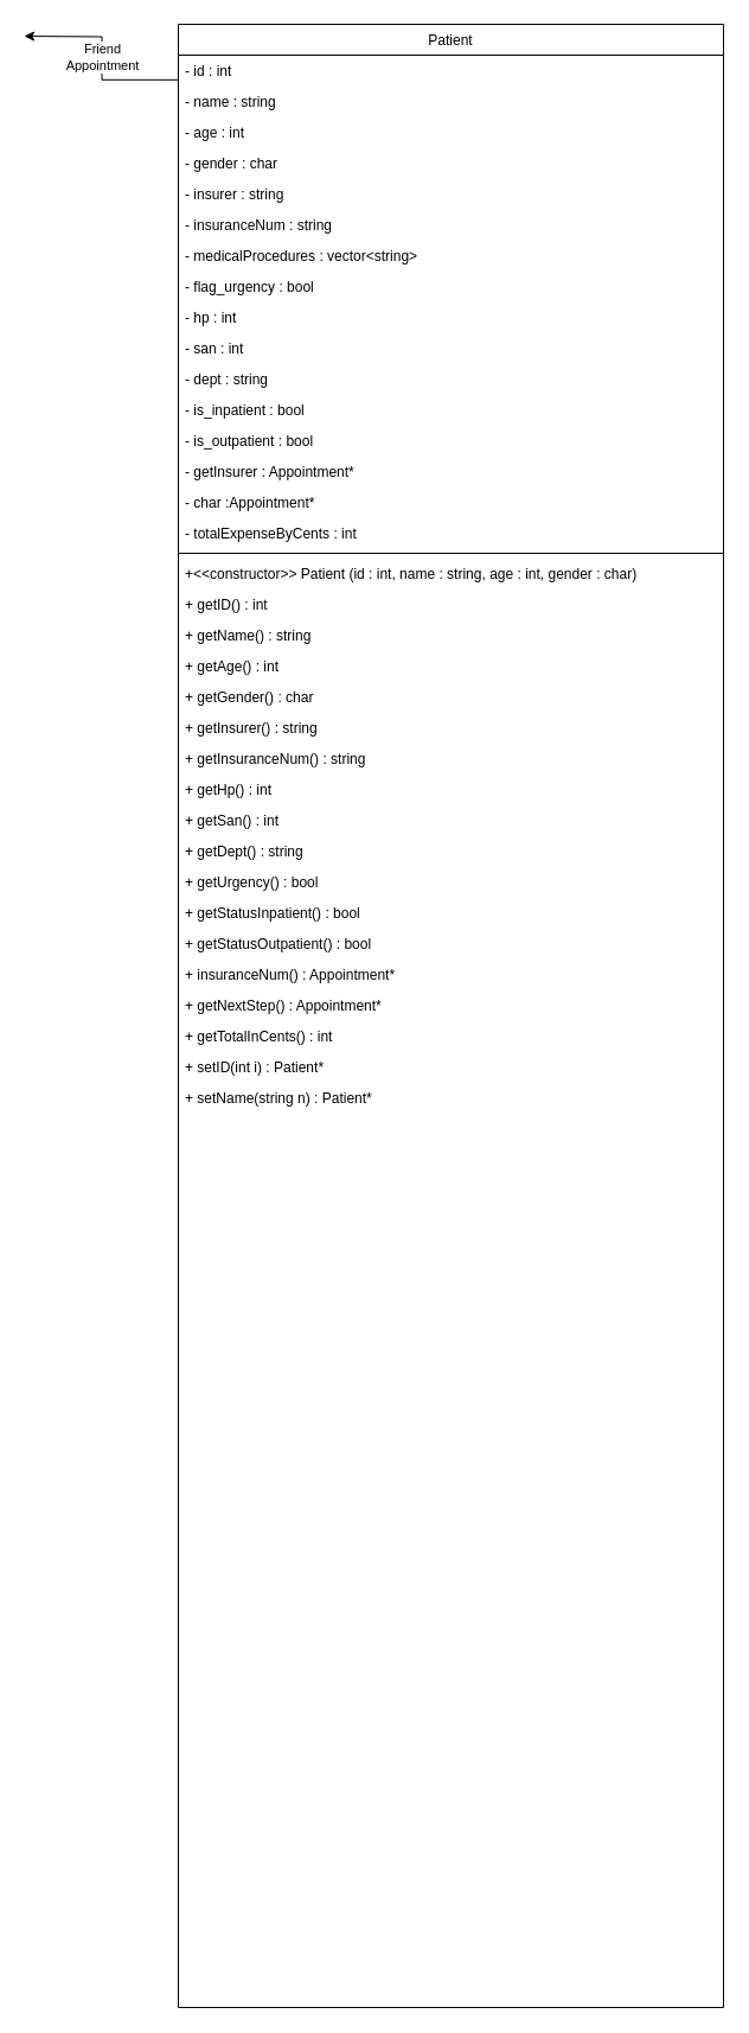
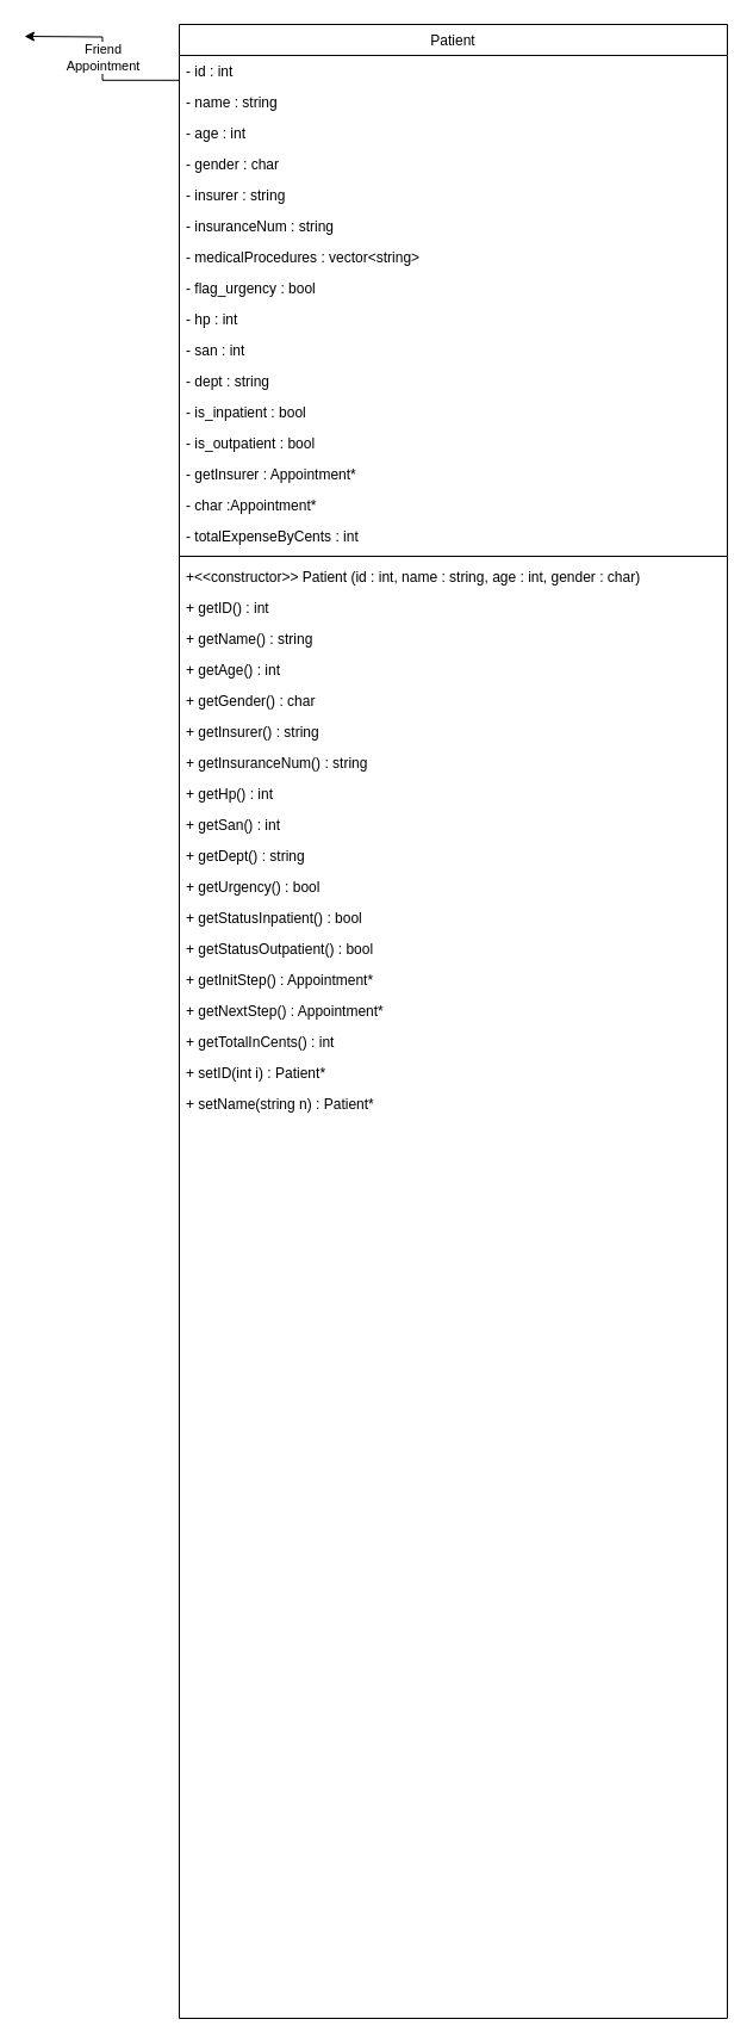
  <mxCell id="0" />
  <mxCell id="1" parent="0" />
  <mxCell id="2" value="&lt;div&gt;Friend &lt;br&gt;&lt;/div&gt;&lt;div&gt;Appointment&lt;br&gt;&lt;/div&gt;" style="edgeStyle=orthogonalEdgeStyle;rounded=0;orthogonalLoop=1;jettySize=auto;html=1;exitX=0;exitY=0.028;exitDx=0;exitDy=0;exitPerimeter=0;" edge="1" parent="1" source="3"><mxGeometry relative="1" as="geometry"><mxPoint x="20" y="30" as="targetPoint" /></mxGeometry></mxCell>
  <mxCell id="3" value="Patient" style="swimlane;fontStyle=0;align=center;verticalAlign=top;childLayout=stackLayout;horizontal=1;startSize=26;horizontalStack=0;resizeParent=1;resizeLast=0;collapsible=1;marginBottom=0;rounded=0;shadow=0;strokeWidth=1;" vertex="1" parent="1"><mxGeometry x="150" y="20" width="460" height="1672" as="geometry"><mxRectangle x="550" y="140" width="160" height="26" as="alternateBounds" /></mxGeometry></mxCell>
  <mxCell id="4" value="- id : int" style="text;align=left;verticalAlign=top;spacingLeft=4;spacingRight=4;overflow=hidden;rotatable=0;points=[[0,0.5],[1,0.5]];portConstraint=eastwest;" vertex="1" parent="3"><mxGeometry y="26" width="460" height="26" as="geometry" /></mxCell>
  <mxCell id="5" value="- name : string" style="text;align=left;verticalAlign=top;spacingLeft=4;spacingRight=4;overflow=hidden;rotatable=0;points=[[0,0.5],[1,0.5]];portConstraint=eastwest;" vertex="1" parent="3"><mxGeometry y="52" width="460" height="26" as="geometry" /></mxCell>
  <mxCell id="6" value="- age : int" style="text;align=left;verticalAlign=top;spacingLeft=4;spacingRight=4;overflow=hidden;rotatable=0;points=[[0,0.5],[1,0.5]];portConstraint=eastwest;" vertex="1" parent="3"><mxGeometry y="78" width="460" height="26" as="geometry" /></mxCell>
  <mxCell id="7" value="- gender : char" style="text;align=left;verticalAlign=top;spacingLeft=4;spacingRight=4;overflow=hidden;rotatable=0;points=[[0,0.5],[1,0.5]];portConstraint=eastwest;" vertex="1" parent="3"><mxGeometry y="104" width="460" height="26" as="geometry" /></mxCell>
  <mxCell id="8" value="- insurer : string" style="text;align=left;verticalAlign=top;spacingLeft=4;spacingRight=4;overflow=hidden;rotatable=0;points=[[0,0.5],[1,0.5]];portConstraint=eastwest;" vertex="1" parent="3"><mxGeometry y="130" width="460" height="26" as="geometry" /></mxCell>
  <mxCell id="9" value="- insuranceNum : string" style="text;align=left;verticalAlign=top;spacingLeft=4;spacingRight=4;overflow=hidden;rotatable=0;points=[[0,0.5],[1,0.5]];portConstraint=eastwest;" vertex="1" parent="3"><mxGeometry y="156" width="460" height="26" as="geometry" /></mxCell>
  <mxCell id="10" value="- medicalProcedures : vector&lt;string&gt;" style="text;align=left;verticalAlign=top;spacingLeft=4;spacingRight=4;overflow=hidden;rotatable=0;points=[[0,0.5],[1,0.5]];portConstraint=eastwest;" vertex="1" parent="3"><mxGeometry y="182" width="460" height="26" as="geometry" /></mxCell>
  <mxCell id="11" value="- flag_urgency : bool" style="text;align=left;verticalAlign=top;spacingLeft=4;spacingRight=4;overflow=hidden;rotatable=0;points=[[0,0.5],[1,0.5]];portConstraint=eastwest;" vertex="1" parent="3"><mxGeometry y="208" width="460" height="26" as="geometry" /></mxCell>
  <mxCell id="12" value="- hp : int" style="text;align=left;verticalAlign=top;spacingLeft=4;spacingRight=4;overflow=hidden;rotatable=0;points=[[0,0.5],[1,0.5]];portConstraint=eastwest;" vertex="1" parent="3"><mxGeometry y="234" width="460" height="26" as="geometry" /></mxCell>
  <mxCell id="13" value="- san : int" style="text;align=left;verticalAlign=top;spacingLeft=4;spacingRight=4;overflow=hidden;rotatable=0;points=[[0,0.5],[1,0.5]];portConstraint=eastwest;" vertex="1" parent="3"><mxGeometry y="260" width="460" height="26" as="geometry" /></mxCell>
  <mxCell id="14" value="- dept : string" style="text;align=left;verticalAlign=top;spacingLeft=4;spacingRight=4;overflow=hidden;rotatable=0;points=[[0,0.5],[1,0.5]];portConstraint=eastwest;" vertex="1" parent="3"><mxGeometry y="286" width="460" height="26" as="geometry" /></mxCell>
  <mxCell id="15" value="- is_inpatient : bool" style="text;align=left;verticalAlign=top;spacingLeft=4;spacingRight=4;overflow=hidden;rotatable=0;points=[[0,0.5],[1,0.5]];portConstraint=eastwest;" vertex="1" parent="3"><mxGeometry y="312" width="460" height="26" as="geometry" /></mxCell>
  <mxCell id="16" value="- is_outpatient : bool" style="text;align=left;verticalAlign=top;spacingLeft=4;spacingRight=4;overflow=hidden;rotatable=0;points=[[0,0.5],[1,0.5]];portConstraint=eastwest;" vertex="1" parent="3"><mxGeometry y="338" width="460" height="26" as="geometry" /></mxCell>
  <mxCell id="17" value="- getInsurer : Appointment*" style="text;align=left;verticalAlign=top;spacingLeft=4;spacingRight=4;overflow=hidden;rotatable=0;points=[[0,0.5],[1,0.5]];portConstraint=eastwest;" vertex="1" parent="3"><mxGeometry y="364" width="460" height="26" as="geometry" /></mxCell>
  <mxCell id="18" value="- char :Appointment*" style="text;align=left;verticalAlign=top;spacingLeft=4;spacingRight=4;overflow=hidden;rotatable=0;points=[[0,0.5],[1,0.5]];portConstraint=eastwest;" vertex="1" parent="3"><mxGeometry y="390" width="460" height="26" as="geometry" /></mxCell>
  <mxCell id="19" value="- totalExpenseByCents : int" style="text;align=left;verticalAlign=top;spacingLeft=4;spacingRight=4;overflow=hidden;rotatable=0;points=[[0,0.5],[1,0.5]];portConstraint=eastwest;" vertex="1" parent="3"><mxGeometry y="416" width="460" height="26" as="geometry" /></mxCell>
  <mxCell id="20" value="" style="line;html=1;strokeWidth=1;align=left;verticalAlign=middle;spacingTop=-1;spacingLeft=3;spacingRight=3;rotatable=0;labelPosition=right;points=[];portConstraint=eastwest;" vertex="1" parent="3"><mxGeometry y="442" width="460" height="8" as="geometry" /></mxCell>
  <mxCell id="21" value="+&lt;&lt;constructor&gt;&gt; Patient (id : int, name : string, age : int, gender : char)" style="text;align=left;verticalAlign=top;spacingLeft=4;spacingRight=4;overflow=hidden;rotatable=0;points=[[0,0.5],[1,0.5]];portConstraint=eastwest;" vertex="1" parent="3"><mxGeometry y="450" width="460" height="26" as="geometry" /></mxCell>
  <mxCell id="22" value="+ getID() : int" style="text;align=left;verticalAlign=top;spacingLeft=4;spacingRight=4;overflow=hidden;rotatable=0;points=[[0,0.5],[1,0.5]];portConstraint=eastwest;" vertex="1" parent="3"><mxGeometry y="476" width="460" height="26" as="geometry" /></mxCell>
  <mxCell id="23" value="+ getName() : string" style="text;align=left;verticalAlign=top;spacingLeft=4;spacingRight=4;overflow=hidden;rotatable=0;points=[[0,0.5],[1,0.5]];portConstraint=eastwest;" vertex="1" parent="3"><mxGeometry y="502" width="460" height="26" as="geometry" /></mxCell>
  <mxCell id="24" value="+ getAge() : int" style="text;align=left;verticalAlign=top;spacingLeft=4;spacingRight=4;overflow=hidden;rotatable=0;points=[[0,0.5],[1,0.5]];portConstraint=eastwest;" vertex="1" parent="3"><mxGeometry y="528" width="460" height="26" as="geometry" /></mxCell>
  <mxCell id="25" value="+ getGender() : char" style="text;align=left;verticalAlign=top;spacingLeft=4;spacingRight=4;overflow=hidden;rotatable=0;points=[[0,0.5],[1,0.5]];portConstraint=eastwest;" vertex="1" parent="3"><mxGeometry y="554" width="460" height="26" as="geometry" /></mxCell>
  <mxCell id="26" value="+ getInsurer() : string" style="text;align=left;verticalAlign=top;spacingLeft=4;spacingRight=4;overflow=hidden;rotatable=0;points=[[0,0.5],[1,0.5]];portConstraint=eastwest;" vertex="1" parent="3"><mxGeometry y="580" width="460" height="26" as="geometry" /></mxCell>
  <mxCell id="27" value="+ getInsuranceNum() : string" style="text;align=left;verticalAlign=top;spacingLeft=4;spacingRight=4;overflow=hidden;rotatable=0;points=[[0,0.5],[1,0.5]];portConstraint=eastwest;" vertex="1" parent="3"><mxGeometry y="606" width="460" height="26" as="geometry" /></mxCell>
  <mxCell id="28" value="+ getHp() : int" style="text;align=left;verticalAlign=top;spacingLeft=4;spacingRight=4;overflow=hidden;rotatable=0;points=[[0,0.5],[1,0.5]];portConstraint=eastwest;" vertex="1" parent="3"><mxGeometry y="632" width="460" height="26" as="geometry" /></mxCell>
  <mxCell id="29" value="+ getSan() : int" style="text;align=left;verticalAlign=top;spacingLeft=4;spacingRight=4;overflow=hidden;rotatable=0;points=[[0,0.5],[1,0.5]];portConstraint=eastwest;" vertex="1" parent="3"><mxGeometry y="658" width="460" height="26" as="geometry" /></mxCell>
  <mxCell id="30" value="+ getDept() : string" style="text;align=left;verticalAlign=top;spacingLeft=4;spacingRight=4;overflow=hidden;rotatable=0;points=[[0,0.5],[1,0.5]];portConstraint=eastwest;" vertex="1" parent="3"><mxGeometry y="684" width="460" height="26" as="geometry" /></mxCell>
  <mxCell id="31" value="+ getUrgency() : bool" style="text;align=left;verticalAlign=top;spacingLeft=4;spacingRight=4;overflow=hidden;rotatable=0;points=[[0,0.5],[1,0.5]];portConstraint=eastwest;" vertex="1" parent="3"><mxGeometry y="710" width="460" height="26" as="geometry" /></mxCell>
  <mxCell id="32" value="+ getStatusInpatient() : bool" style="text;align=left;verticalAlign=top;spacingLeft=4;spacingRight=4;overflow=hidden;rotatable=0;points=[[0,0.5],[1,0.5]];portConstraint=eastwest;" vertex="1" parent="3"><mxGeometry y="736" width="460" height="26" as="geometry" /></mxCell>
  <mxCell id="33" value="+ getStatusOutpatient() : bool" style="text;align=left;verticalAlign=top;spacingLeft=4;spacingRight=4;overflow=hidden;rotatable=0;points=[[0,0.5],[1,0.5]];portConstraint=eastwest;" vertex="1" parent="3"><mxGeometry y="762" width="460" height="26" as="geometry" /></mxCell>
- <mxCell id="34" value="+ insuranceNum() : Appointment*" style="text;align=left;verticalAlign=top;spacingLeft=4;spacingRight=4;overflow=hidden;rotatable=0;points=[[0,0.5],[1,0.5]];portConstraint=eastwest;" vertex="1" parent="3"><mxGeometry y="788" width="460" height="26" as="geometry" /></mxCell>
+ <mxCell id="34" value="+ getInitStep() : Appointment*" style="text;align=left;verticalAlign=top;spacingLeft=4;spacingRight=4;overflow=hidden;rotatable=0;points=[[0,0.5],[1,0.5]];portConstraint=eastwest;" vertex="1" parent="3"><mxGeometry y="788" width="460" height="26" as="geometry" /></mxCell>
  <mxCell id="35" value="+ getNextStep() : Appointment*" style="text;align=left;verticalAlign=top;spacingLeft=4;spacingRight=4;overflow=hidden;rotatable=0;points=[[0,0.5],[1,0.5]];portConstraint=eastwest;" vertex="1" parent="3"><mxGeometry y="814" width="460" height="26" as="geometry" /></mxCell>
  <mxCell id="36" value="+ getTotalInCents() : int" style="text;align=left;verticalAlign=top;spacingLeft=4;spacingRight=4;overflow=hidden;rotatable=0;points=[[0,0.5],[1,0.5]];portConstraint=eastwest;" vertex="1" parent="3"><mxGeometry y="840" width="460" height="26" as="geometry" /></mxCell>
  <mxCell id="37" value="+ setID(int i) : Patient*" style="text;align=left;verticalAlign=top;spacingLeft=4;spacingRight=4;overflow=hidden;rotatable=0;points=[[0,0.5],[1,0.5]];portConstraint=eastwest;" vertex="1" parent="3"><mxGeometry y="866" width="460" height="26" as="geometry" /></mxCell>
  <mxCell id="38" value="+ setName(string n) : Patient*" style="text;align=left;verticalAlign=top;spacingLeft=4;spacingRight=4;overflow=hidden;rotatable=0;points=[[0,0.5],[1,0.5]];portConstraint=eastwest;" vertex="1" parent="3"><mxGeometry y="892" width="460" height="26" as="geometry" /></mxCell>
  <mxCell id="39" style="text;align=left;verticalAlign=top;spacingLeft=4;spacingRight=4;overflow=hidden;rotatable=0;points=[[0,0.5],[1,0.5]];portConstraint=eastwest;" vertex="1" parent="3"><mxGeometry y="918" width="460" height="26" as="geometry" /></mxCell>
  <mxCell id="40" style="text;align=left;verticalAlign=top;spacingLeft=4;spacingRight=4;overflow=hidden;rotatable=0;points=[[0,0.5],[1,0.5]];portConstraint=eastwest;" vertex="1" parent="3"><mxGeometry y="944" width="460" height="26" as="geometry" /></mxCell>
  <mxCell id="41" style="text;align=left;verticalAlign=top;spacingLeft=4;spacingRight=4;overflow=hidden;rotatable=0;points=[[0,0.5],[1,0.5]];portConstraint=eastwest;" vertex="1" parent="3"><mxGeometry y="970" width="460" height="26" as="geometry" /></mxCell>
  <mxCell id="42" style="text;align=left;verticalAlign=top;spacingLeft=4;spacingRight=4;overflow=hidden;rotatable=0;points=[[0,0.5],[1,0.5]];portConstraint=eastwest;" vertex="1" parent="3"><mxGeometry y="996" width="460" height="26" as="geometry" /></mxCell>
  <mxCell id="43" style="text;align=left;verticalAlign=top;spacingLeft=4;spacingRight=4;overflow=hidden;rotatable=0;points=[[0,0.5],[1,0.5]];portConstraint=eastwest;" vertex="1" parent="3"><mxGeometry y="1022" width="460" height="26" as="geometry" /></mxCell>
  <mxCell id="44" style="text;align=left;verticalAlign=top;spacingLeft=4;spacingRight=4;overflow=hidden;rotatable=0;points=[[0,0.5],[1,0.5]];portConstraint=eastwest;" vertex="1" parent="3"><mxGeometry y="1048" width="460" height="26" as="geometry" /></mxCell>
  <mxCell id="45" style="text;align=left;verticalAlign=top;spacingLeft=4;spacingRight=4;overflow=hidden;rotatable=0;points=[[0,0.5],[1,0.5]];portConstraint=eastwest;" vertex="1" parent="3"><mxGeometry y="1074" width="460" height="26" as="geometry" /></mxCell>
  <mxCell id="46" style="text;align=left;verticalAlign=top;spacingLeft=4;spacingRight=4;overflow=hidden;rotatable=0;points=[[0,0.5],[1,0.5]];portConstraint=eastwest;" vertex="1" parent="3"><mxGeometry y="1100" width="460" height="26" as="geometry" /></mxCell>
  <mxCell id="47" style="text;align=left;verticalAlign=top;spacingLeft=4;spacingRight=4;overflow=hidden;rotatable=0;points=[[0,0.5],[1,0.5]];portConstraint=eastwest;" vertex="1" parent="3"><mxGeometry y="1126" width="460" height="26" as="geometry" /></mxCell>
  <mxCell id="48" style="text;align=left;verticalAlign=top;spacingLeft=4;spacingRight=4;overflow=hidden;rotatable=0;points=[[0,0.5],[1,0.5]];portConstraint=eastwest;" vertex="1" parent="3"><mxGeometry y="1152" width="460" height="26" as="geometry" /></mxCell>
  <mxCell id="49" style="text;align=left;verticalAlign=top;spacingLeft=4;spacingRight=4;overflow=hidden;rotatable=0;points=[[0,0.5],[1,0.5]];portConstraint=eastwest;" vertex="1" parent="3"><mxGeometry y="1178" width="460" height="26" as="geometry" /></mxCell>
  <mxCell id="50" style="text;align=left;verticalAlign=top;spacingLeft=4;spacingRight=4;overflow=hidden;rotatable=0;points=[[0,0.5],[1,0.5]];portConstraint=eastwest;" vertex="1" parent="3"><mxGeometry y="1204" width="460" height="26" as="geometry" /></mxCell>
  <mxCell id="51" style="text;align=left;verticalAlign=top;spacingLeft=4;spacingRight=4;overflow=hidden;rotatable=0;points=[[0,0.5],[1,0.5]];portConstraint=eastwest;" vertex="1" parent="3"><mxGeometry y="1230" width="460" height="26" as="geometry" /></mxCell>
  <mxCell id="52" style="text;align=left;verticalAlign=top;spacingLeft=4;spacingRight=4;overflow=hidden;rotatable=0;points=[[0,0.5],[1,0.5]];portConstraint=eastwest;" vertex="1" parent="3"><mxGeometry y="1256" width="460" height="26" as="geometry" /></mxCell>
  <mxCell id="53" style="text;align=left;verticalAlign=top;spacingLeft=4;spacingRight=4;overflow=hidden;rotatable=0;points=[[0,0.5],[1,0.5]];portConstraint=eastwest;" vertex="1" parent="3"><mxGeometry y="1282" width="460" height="26" as="geometry" /></mxCell>
  <mxCell id="54" style="text;align=left;verticalAlign=top;spacingLeft=4;spacingRight=4;overflow=hidden;rotatable=0;points=[[0,0.5],[1,0.5]];portConstraint=eastwest;" vertex="1" parent="3"><mxGeometry y="1308" width="460" height="26" as="geometry" /></mxCell>
  <mxCell id="55" style="text;align=left;verticalAlign=top;spacingLeft=4;spacingRight=4;overflow=hidden;rotatable=0;points=[[0,0.5],[1,0.5]];portConstraint=eastwest;" vertex="1" parent="3"><mxGeometry y="1334" width="460" height="26" as="geometry" /></mxCell>
  <mxCell id="56" style="text;align=left;verticalAlign=top;spacingLeft=4;spacingRight=4;overflow=hidden;rotatable=0;points=[[0,0.5],[1,0.5]];portConstraint=eastwest;" vertex="1" parent="3"><mxGeometry y="1360" width="460" height="26" as="geometry" /></mxCell>
  <mxCell id="57" style="text;align=left;verticalAlign=top;spacingLeft=4;spacingRight=4;overflow=hidden;rotatable=0;points=[[0,0.5],[1,0.5]];portConstraint=eastwest;" vertex="1" parent="3"><mxGeometry y="1386" width="460" height="26" as="geometry" /></mxCell>
  <mxCell id="58" style="text;align=left;verticalAlign=top;spacingLeft=4;spacingRight=4;overflow=hidden;rotatable=0;points=[[0,0.5],[1,0.5]];portConstraint=eastwest;" vertex="1" parent="3"><mxGeometry y="1412" width="460" height="26" as="geometry" /></mxCell>
  <mxCell id="59" style="text;align=left;verticalAlign=top;spacingLeft=4;spacingRight=4;overflow=hidden;rotatable=0;points=[[0,0.5],[1,0.5]];portConstraint=eastwest;" vertex="1" parent="3"><mxGeometry y="1438" width="460" height="26" as="geometry" /></mxCell>
  <mxCell id="60" style="text;align=left;verticalAlign=top;spacingLeft=4;spacingRight=4;overflow=hidden;rotatable=0;points=[[0,0.5],[1,0.5]];portConstraint=eastwest;" vertex="1" parent="3"><mxGeometry y="1464" width="460" height="26" as="geometry" /></mxCell>
  <mxCell id="61" style="text;align=left;verticalAlign=top;spacingLeft=4;spacingRight=4;overflow=hidden;rotatable=0;points=[[0,0.5],[1,0.5]];portConstraint=eastwest;" vertex="1" parent="3"><mxGeometry y="1490" width="460" height="26" as="geometry" /></mxCell>
  <mxCell id="62" style="text;align=left;verticalAlign=top;spacingLeft=4;spacingRight=4;overflow=hidden;rotatable=0;points=[[0,0.5],[1,0.5]];portConstraint=eastwest;" vertex="1" parent="3"><mxGeometry y="1516" width="460" height="26" as="geometry" /></mxCell>
  <mxCell id="63" style="text;align=left;verticalAlign=top;spacingLeft=4;spacingRight=4;overflow=hidden;rotatable=0;points=[[0,0.5],[1,0.5]];portConstraint=eastwest;" vertex="1" parent="3"><mxGeometry y="1542" width="460" height="26" as="geometry" /></mxCell>
  <mxCell id="64" style="text;align=left;verticalAlign=top;spacingLeft=4;spacingRight=4;overflow=hidden;rotatable=0;points=[[0,0.5],[1,0.5]];portConstraint=eastwest;" vertex="1" parent="3"><mxGeometry y="1568" width="460" height="26" as="geometry" /></mxCell>
  <mxCell id="65" style="text;align=left;verticalAlign=top;spacingLeft=4;spacingRight=4;overflow=hidden;rotatable=0;points=[[0,0.5],[1,0.5]];portConstraint=eastwest;" vertex="1" parent="3"><mxGeometry y="1594" width="460" height="26" as="geometry" /></mxCell>
  <mxCell id="66" style="text;align=left;verticalAlign=top;spacingLeft=4;spacingRight=4;overflow=hidden;rotatable=0;points=[[0,0.5],[1,0.5]];portConstraint=eastwest;" vertex="1" parent="3"><mxGeometry y="1620" width="460" height="26" as="geometry" /></mxCell>
  <mxCell id="67" style="text;align=left;verticalAlign=top;spacingLeft=4;spacingRight=4;overflow=hidden;rotatable=0;points=[[0,0.5],[1,0.5]];portConstraint=eastwest;" vertex="1" parent="3"><mxGeometry y="1646" width="460" height="26" as="geometry" /></mxCell>
